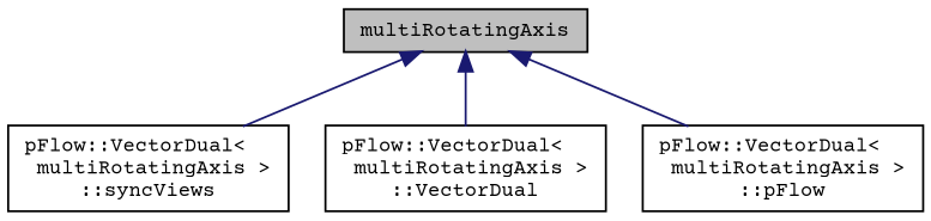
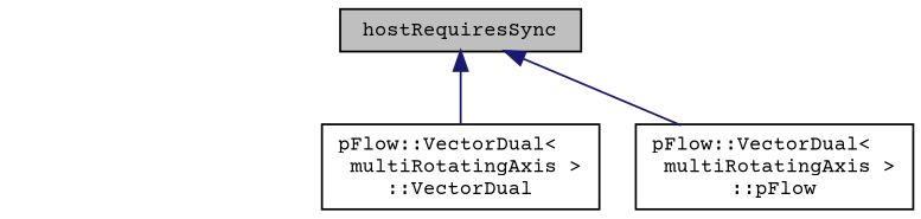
  digraph {
    fontname="Courier Prime"
    rankdir=TB
    node [color=black fillcolor=white fontname="Courier Prime" fontsize=10 shape=record style=filled]
    edge [color=midnightblue dir=back fontname="Courier Prime" fontsize=10 labelfontname=Helvetica labelfontsize=10 style=solid]
-   n1 [fillcolor=grey75 fontcolor=black height=0.2 label=multiRotatingAxis width=0.4]
-   n2 [height=0.2 label="pFlow::VectorDual\<\l multiRotatingAxis \>\l::syncViews" width=0.4]
+   n1 [fillcolor=grey75 fontcolor=black height=0.2 label=hostRequiresSync width=0.4]
    n3 [height=0.2 label="pFlow::VectorDual\<\l multiRotatingAxis \>\l::VectorDual" width=0.4]
    n4 [height=0.2 label="pFlow::VectorDual\<\l multiRotatingAxis \>\l::pFlow" width=0.4]
-   n1 -> n2
    n1 -> n3
    n1 -> n4
  }
